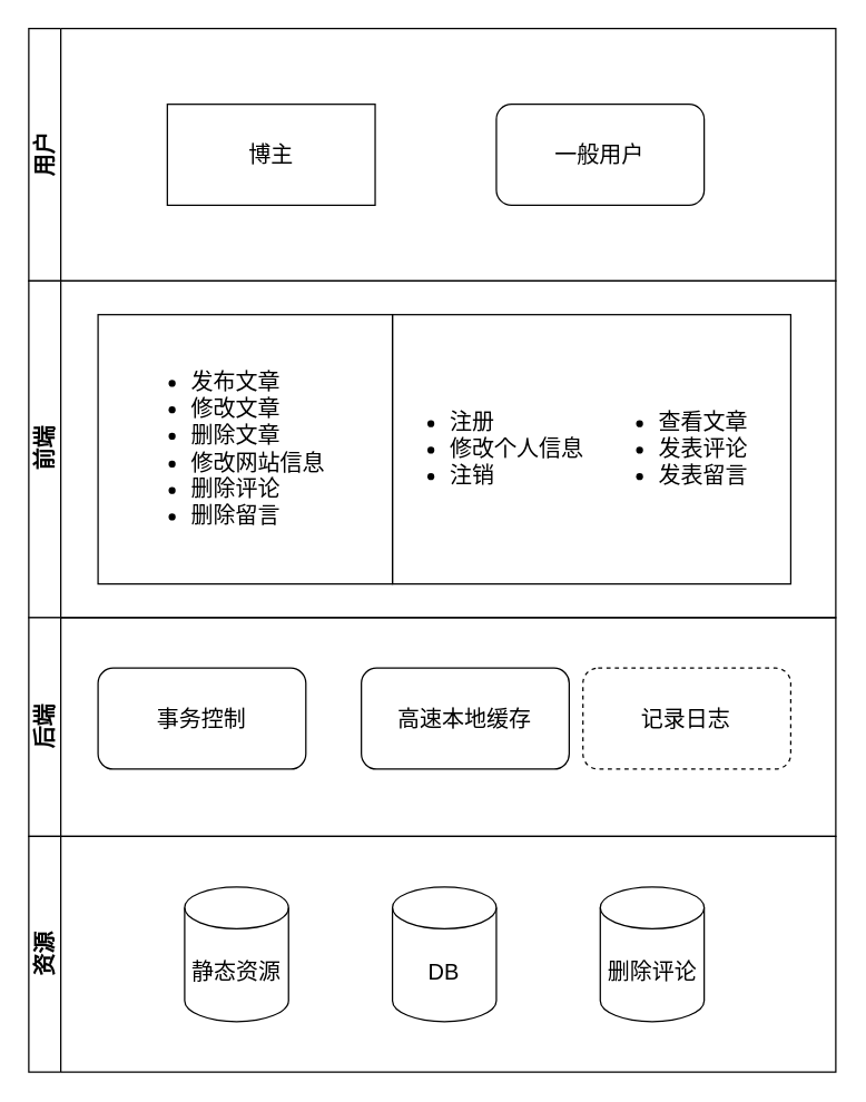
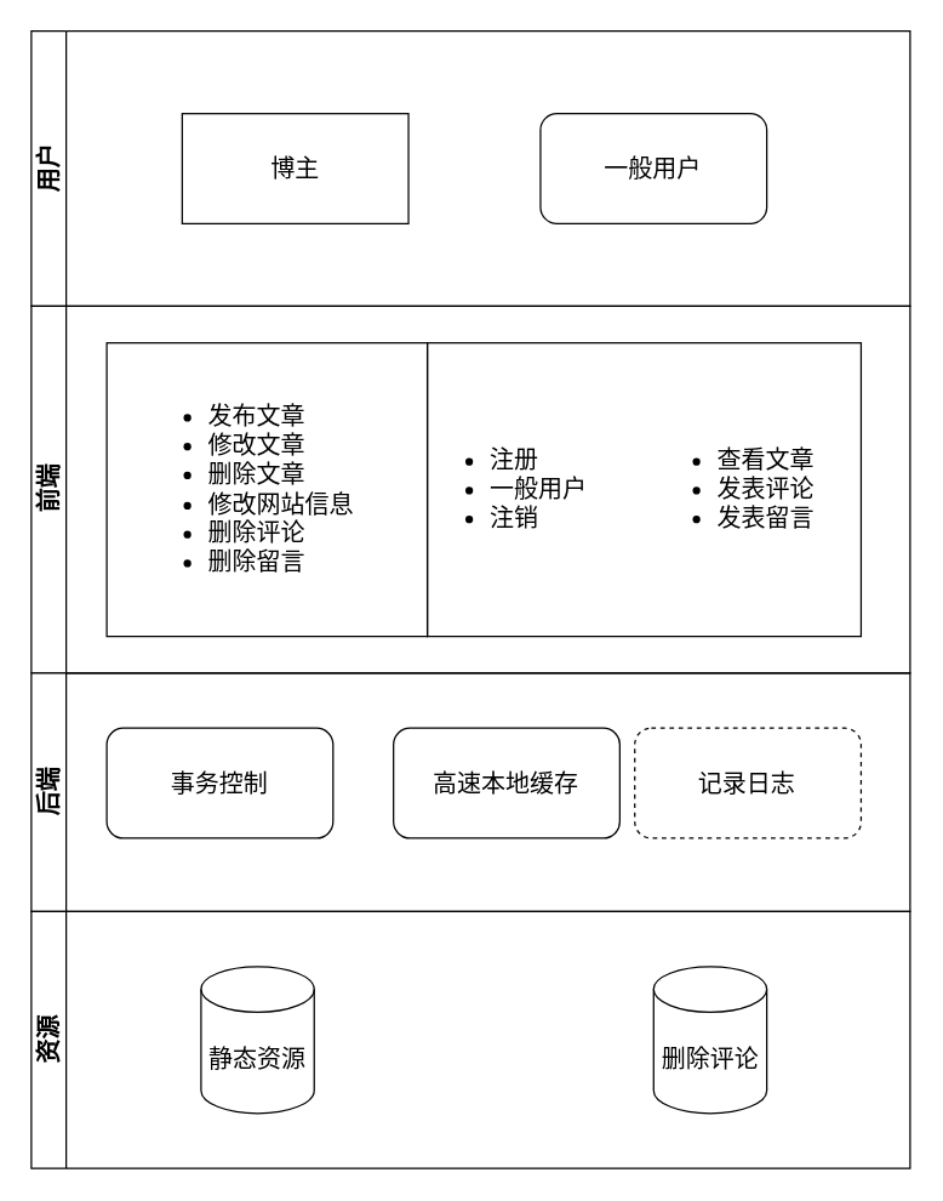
  <mxCell id="0" />
  <mxCell id="1" parent="0" />
  <mxCell id="2" value="" style="group;verticalAlign=top;textDirection=ltr;" vertex="1" connectable="0" parent="1"><mxGeometry x="20" y="20" width="580" height="750" as="geometry" /></mxCell>
  <mxCell id="3" value="用户" style="swimlane;horizontal=0;whiteSpace=wrap;html=1;fontSize=16;" vertex="1" parent="2"><mxGeometry width="580.0" height="181.452" as="geometry" /></mxCell>
  <mxCell id="4" value="博主" style="whiteSpace=wrap;html=1;fontSize=16;rounded=0;" vertex="1" parent="3"><mxGeometry x="99.571" y="54.435" width="149.356" height="72.581" as="geometry" /></mxCell>
  <mxCell id="5" value="一般用户" style="rounded=1;whiteSpace=wrap;html=1;fontSize=16;" vertex="1" parent="3"><mxGeometry x="336.052" y="54.435" width="149.356" height="72.581" as="geometry" /></mxCell>
  <mxCell id="6" value="前端" style="swimlane;horizontal=0;whiteSpace=wrap;html=1;fontSize=16;" vertex="1" parent="2"><mxGeometry y="181.452" width="580.0" height="241.935" as="geometry" /></mxCell>
  <mxCell id="7" value="" style="rounded=0;whiteSpace=wrap;html=1;fontSize=16;" vertex="1" parent="6"><mxGeometry x="261.373" y="24.194" width="286.266" height="193.548" as="geometry" /></mxCell>
  <mxCell id="8" value="" style="rounded=0;whiteSpace=wrap;html=1;fontSize=16;" vertex="1" parent="6"><mxGeometry x="49.785" y="24.194" width="211.588" height="193.548" as="geometry" /></mxCell>
  <mxCell id="9" value="&lt;ul style=&quot;font-size: 16px;&quot;&gt;&lt;li style=&quot;font-size: 16px;&quot;&gt;发布文章&lt;/li&gt;&lt;li style=&quot;font-size: 16px;&quot;&gt;修改文章&lt;/li&gt;&lt;li style=&quot;font-size: 16px;&quot;&gt;删除文章&lt;/li&gt;&lt;li style=&quot;font-size: 16px;&quot;&gt;修改网站信息&lt;/li&gt;&lt;li style=&quot;font-size: 16px;&quot;&gt;删除评论&lt;/li&gt;&lt;li style=&quot;font-size: 16px;&quot;&gt;删除留言&lt;/li&gt;&lt;/ul&gt;" style="text;strokeColor=none;fillColor=none;html=1;whiteSpace=wrap;verticalAlign=middle;overflow=hidden;fontSize=16;" vertex="1" parent="6"><mxGeometry x="74.678" y="24.194" width="186.695" height="193.548" as="geometry" /></mxCell>
- <mxCell id="10" value="&lt;ul style=&quot;font-size: 16px;&quot;&gt;&lt;li style=&quot;font-size: 16px;&quot;&gt;注册&lt;/li&gt;&lt;li style=&quot;font-size: 16px;&quot;&gt;修改个人信息&lt;/li&gt;&lt;li style=&quot;font-size: 16px;&quot;&gt;注销&lt;/li&gt;&lt;/ul&gt;" style="text;strokeColor=none;fillColor=none;html=1;whiteSpace=wrap;verticalAlign=middle;overflow=hidden;fontSize=16;" vertex="1" parent="6"><mxGeometry x="261.373" y="24.194" width="149.356" height="193.548" as="geometry" /></mxCell>
+ <mxCell id="10" value="&lt;ul style=&quot;font-size: 16px;&quot;&gt;&lt;li style=&quot;font-size: 16px;&quot;&gt;注册&lt;/li&gt;&lt;li style=&quot;font-size: 16px;&quot;&gt;一般用户&lt;/li&gt;&lt;li style=&quot;font-size: 16px;&quot;&gt;注销&lt;/li&gt;&lt;/ul&gt;" style="text;strokeColor=none;fillColor=none;html=1;whiteSpace=wrap;verticalAlign=middle;overflow=hidden;fontSize=16;" vertex="1" parent="6"><mxGeometry x="261.373" y="24.194" width="149.356" height="193.548" as="geometry" /></mxCell>
  <mxCell id="11" value="&lt;ul style=&quot;font-size: 16px;&quot;&gt;&lt;li style=&quot;font-size: 16px;&quot;&gt;查看文章&lt;/li&gt;&lt;li style=&quot;font-size: 16px;&quot;&gt;发表评论&lt;/li&gt;&lt;li style=&quot;font-size: 16px;&quot;&gt;发表留言&lt;/li&gt;&lt;/ul&gt;" style="text;strokeColor=none;fillColor=none;html=1;whiteSpace=wrap;verticalAlign=middle;overflow=hidden;fontSize=16;" vertex="1" parent="6"><mxGeometry x="410.73" y="24.194" width="136.91" height="193.548" as="geometry" /></mxCell>
  <mxCell id="12" value="后端" style="swimlane;horizontal=0;whiteSpace=wrap;html=1;fontSize=16;" vertex="1" parent="2"><mxGeometry y="423.387" width="580.0" height="157.258" as="geometry" /></mxCell>
  <mxCell id="13" value="事务控制" style="rounded=1;whiteSpace=wrap;html=1;fontSize=16;" vertex="1" parent="12"><mxGeometry x="49.785" y="36.29" width="149.356" height="72.581" as="geometry" /></mxCell>
  <mxCell id="14" value="高速本地缓存" style="rounded=1;whiteSpace=wrap;html=1;fontSize=16;" vertex="1" parent="12"><mxGeometry x="239.034" y="36.29" width="149.356" height="72.581" as="geometry" /></mxCell>
  <mxCell id="15" value="记录日志" style="rounded=1;whiteSpace=wrap;html=1;fontSize=16;dashed=1;" vertex="1" parent="12"><mxGeometry x="398.283" y="36.29" width="149.356" height="72.581" as="geometry" /></mxCell>
  <mxCell id="16" value="资源" style="swimlane;horizontal=0;whiteSpace=wrap;html=1;startSize=23;fontSize=16;" vertex="1" parent="2"><mxGeometry y="580.645" width="580.0" height="169.355" as="geometry" /></mxCell>
  <mxCell id="17" value="静态资源" style="shape=cylinder3;whiteSpace=wrap;html=1;boundedLbl=1;backgroundOutline=1;size=15;fontSize=16;" vertex="1" parent="16"><mxGeometry x="112.017" y="36.29" width="74.678" height="96.774" as="geometry" /></mxCell>
- <mxCell id="18" value="DB" style="shape=cylinder3;whiteSpace=wrap;html=1;boundedLbl=1;backgroundOutline=1;size=15;fontSize=16;" vertex="1" parent="16"><mxGeometry x="261.373" y="36.29" width="74.678" height="96.774" as="geometry" /></mxCell>
  <mxCell id="19" value="删除评论" style="shape=cylinder3;whiteSpace=wrap;html=1;boundedLbl=1;backgroundOutline=1;size=15;fontSize=16;" vertex="1" parent="16"><mxGeometry x="410.73" y="36.29" width="74.678" height="96.774" as="geometry" /></mxCell>
